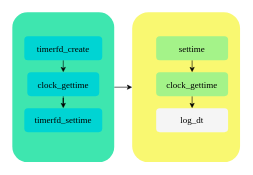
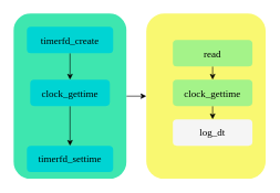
  <mxCell id="0" />
  <mxCell id="1" parent="0" />
  <mxCell id="2" value="" style="rounded=1;whiteSpace=wrap;html=1;fillColor=#F9F871;strokeColor=none;" vertex="1" parent="1"><mxGeometry x="220" y="20" width="180" height="250" as="geometry" /></mxCell>
  <mxCell id="3" style="edgeStyle=orthogonalEdgeStyle;rounded=1;orthogonalLoop=1;jettySize=auto;html=1;exitX=1;exitY=0.5;exitDx=0;exitDy=0;entryX=0;entryY=0.5;entryDx=0;entryDy=0;fontFamily=Times New Roman;fontSize=15;" edge="1" parent="1" source="4" target="2"><mxGeometry relative="1" as="geometry" /></mxCell>
  <mxCell id="4" value="" style="rounded=1;whiteSpace=wrap;html=1;fillColor=#3EE6AF;strokeColor=none;" vertex="1" parent="1"><mxGeometry x="20" y="20" width="170" height="250" as="geometry" /></mxCell>
  <mxCell id="5" style="edgeStyle=orthogonalEdgeStyle;rounded=1;orthogonalLoop=1;jettySize=auto;html=1;exitX=0.5;exitY=1;exitDx=0;exitDy=0;entryX=0.5;entryY=0;entryDx=0;entryDy=0;strokeWidth=1;fontFamily=Times New Roman;fontSize=15;" edge="1" parent="1" source="6" target="14"><mxGeometry relative="1" as="geometry" /></mxCell>
- <mxCell id="6" value="timerfd_create" style="rounded=1;whiteSpace=wrap;html=1;fontFamily=Times New Roman;fontSize=15;strokeColor=none;fillColor=#00D4D3;" vertex="1" parent="1"><mxGeometry x="40" y="60" width="130" height="40" as="geometry" /></mxCell>
- <mxCell id="7" value="timerfd_settime" style="rounded=1;whiteSpace=wrap;html=1;fontFamily=Times New Roman;fontSize=15;strokeColor=none;fillColor=#00D4D3;" vertex="1" parent="1"><mxGeometry x="40" y="180" width="130" height="40" as="geometry" /></mxCell>
+ <mxCell id="6" value="timerfd_create" style="rounded=1;whiteSpace=wrap;html=1;fontFamily=Times New Roman;fontSize=15;strokeColor=none;fillColor=#00D4D3;" vertex="1" parent="1"><mxGeometry x="40" y="40" width="130" height="40" as="geometry" /></mxCell>
+ <mxCell id="7" value="timerfd_settime" style="rounded=1;whiteSpace=wrap;html=1;fontFamily=Times New Roman;fontSize=15;strokeColor=none;fillColor=#00D4D3;" vertex="1" parent="1"><mxGeometry x="40" y="220" width="130" height="40" as="geometry" /></mxCell>
  <mxCell id="8" style="edgeStyle=orthogonalEdgeStyle;rounded=1;orthogonalLoop=1;jettySize=auto;html=1;exitX=0.5;exitY=1;exitDx=0;exitDy=0;entryX=0.5;entryY=0;entryDx=0;entryDy=0;fontFamily=Times New Roman;fontSize=15;" edge="1" parent="1" source="9" target="11"><mxGeometry relative="1" as="geometry" /></mxCell>
- <mxCell id="9" value="settime" style="rounded=1;whiteSpace=wrap;html=1;fontFamily=Times New Roman;fontSize=15;strokeColor=none;fillColor=#A4F389;" vertex="1" parent="1"><mxGeometry x="260" y="60" width="120" height="40" as="geometry" /></mxCell>
+ <mxCell id="9" value="read" style="rounded=1;whiteSpace=wrap;html=1;fontFamily=Times New Roman;fontSize=15;strokeColor=none;fillColor=#A4F389;" vertex="1" parent="1"><mxGeometry x="260" y="60" width="120" height="40" as="geometry" /></mxCell>
  <mxCell id="10" style="edgeStyle=orthogonalEdgeStyle;rounded=1;orthogonalLoop=1;jettySize=auto;html=1;exitX=0.5;exitY=1;exitDx=0;exitDy=0;entryX=0.5;entryY=0;entryDx=0;entryDy=0;fontFamily=Times New Roman;fontSize=15;" edge="1" parent="1" source="11" target="12"><mxGeometry relative="1" as="geometry" /></mxCell>
  <mxCell id="11" value="clock_gettime" style="rounded=1;whiteSpace=wrap;html=1;fontFamily=Times New Roman;fontSize=15;strokeColor=none;fillColor=#A4F389;" vertex="1" parent="1"><mxGeometry x="260" y="120" width="120" height="40" as="geometry" /></mxCell>
  <mxCell id="12" value="log_dt" style="rounded=1;whiteSpace=wrap;html=1;fontFamily=Times New Roman;fontSize=15;strokeColor=none;fillColor=#f5f5f5;" vertex="1" parent="1"><mxGeometry x="260" y="180" width="120" height="40" as="geometry" /></mxCell>
  <mxCell id="13" style="edgeStyle=orthogonalEdgeStyle;rounded=1;orthogonalLoop=1;jettySize=auto;html=1;exitX=0.5;exitY=1;exitDx=0;exitDy=0;strokeWidth=1;fontFamily=Times New Roman;fontSize=15;" edge="1" parent="1" source="14" target="7"><mxGeometry relative="1" as="geometry" /></mxCell>
  <mxCell id="14" value="clock_gettime" style="rounded=1;whiteSpace=wrap;html=1;fontFamily=Times New Roman;fontSize=15;strokeColor=none;fillColor=#00D4D3;" vertex="1" parent="1"><mxGeometry x="45" y="120" width="120" height="40" as="geometry" /></mxCell>
